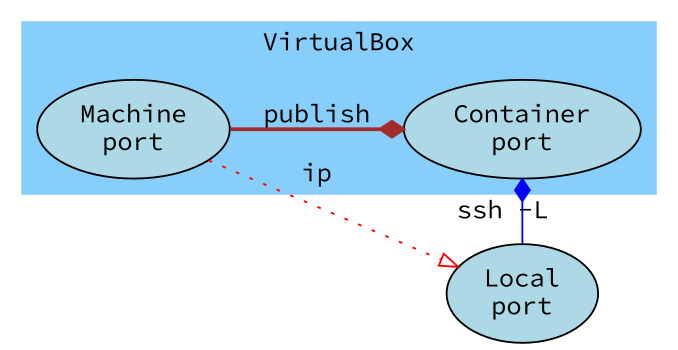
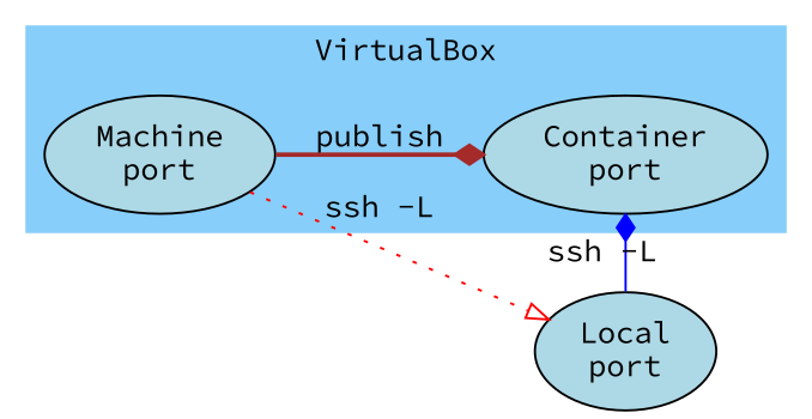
  digraph {
    fontname="Source Code Pro"
    rankdir=LR
    node [fillcolor=lightblue fontname="Source Code Pro" style=filled]
    edge [arrowhead=diamond fontname="Source Code Pro"]
    n1 [label="Machine\nport"]
    n2 [label="Container\nport"]
    n3 [label="Local\nport"]
    subgraph cluster_1 {
      color=lightskyblue
      label=VirtualBox
      style=filled
      n1
      n2
    }
    n1 -> n2 [color=brown label=publish style=bold]
-   n1 -> n3 [arrowhead=onormal color=red label=ip style=dotted]
+   n1 -> n3 [arrowhead=onormal color=red label="ssh -L" style=dotted]
    n3 -> n2 [color=blue label="ssh -L" style=solid]
  }
